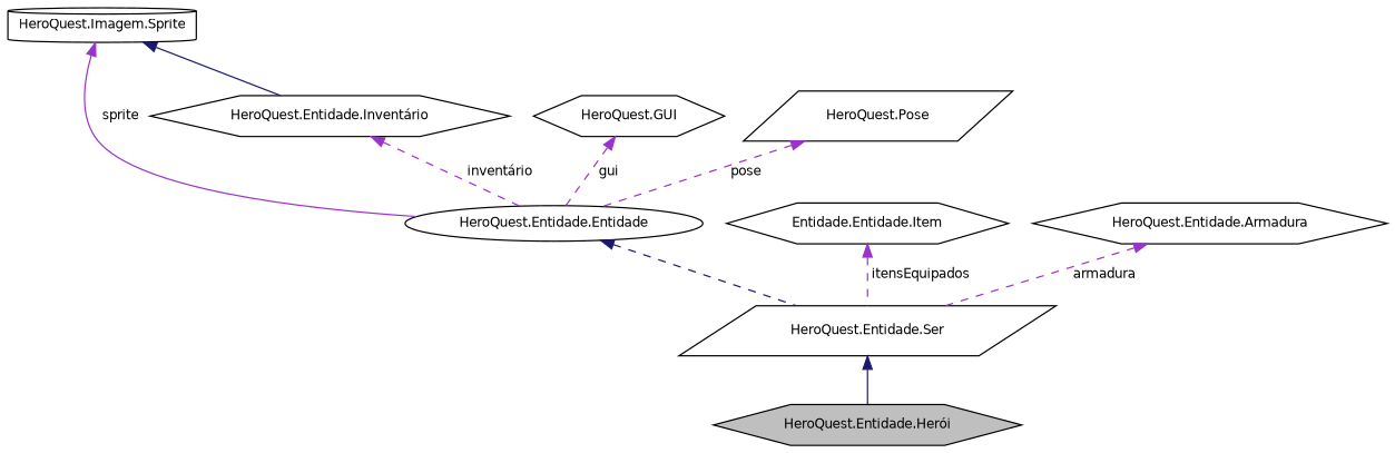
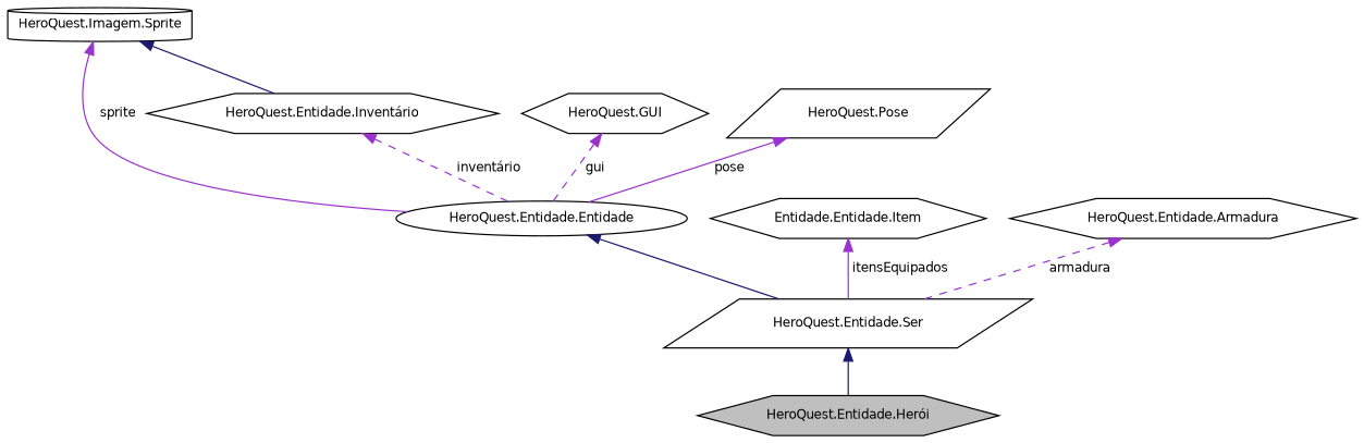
  digraph {
    node [color=black fillcolor=white fontname=Helvetica fontsize=10 shape=hexagon style=filled]
    edge [color=darkorchid3 dir=back fontname=Helvetica fontsize=10 labelfontname=Helvetica labelfontsize=10 style=dashed]
    n1 [fillcolor=grey75 fontcolor=black height=0.2 label="HeroQuest.Entidade.Herói" width=0.4]
    n2 [height=0.2 label="HeroQuest.Entidade.Ser" shape=parallelogram width=0.4]
    n3 [height=0.2 label="HeroQuest.Entidade.Entidade" shape=ellipse width=0.4]
    n4 [height=0.2 label="HeroQuest.Entidade.Inventário" width=0.4]
    n5 [height=0.2 label="HeroQuest.Imagem.Sprite" shape=cylinder width=0.4]
    n6 [height=0.2 label="HeroQuest.GUI" width=0.4]
    n7 [height=0.2 label="HeroQuest.Pose" shape=parallelogram width=0.4]
    n8 [height=0.2 label="Entidade.Entidade.Item" width=0.4]
    n9 [height=0.2 label="HeroQuest.Entidade.Armadura" width=0.4]
    n2 -> n1 [color=midnightblue style=solid]
-   n3 -> n2 [color=midnightblue]
+   n3 -> n2 [color=midnightblue style=solid]
    n4 -> n3 [label=" inventário"]
    n5 -> n3 [label=" sprite" style=solid]
    n5 -> n4 [color=midnightblue style=solid]
    n6 -> n3 [label=" gui"]
-   n7 -> n3 [label=" pose"]
-   n8 -> n2 [label=" itensEquipados"]
+   n7 -> n3 [label=" pose" style=solid]
+   n8 -> n2 [label=" itensEquipados" style=solid]
    n9 -> n2 [label=" armadura"]
  }
